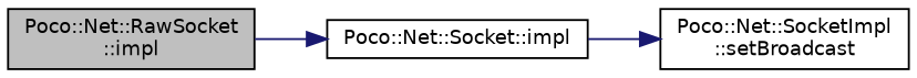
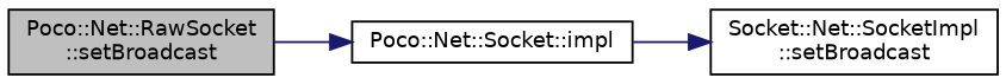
  digraph {
    rankdir=LR
    node [color=black fillcolor=white fontname=Helvetica fontsize=10 shape=record style=filled]
    edge [color=midnightblue fontname=Helvetica fontsize=10 labelfontname=Helvetica labelfontsize=10 style=solid]
-   n1 [fillcolor=grey75 fontcolor=black height=0.2 label="Poco::Net::RawSocket\l::impl" width=0.4]
+   n1 [fillcolor=grey75 fontcolor=black height=0.2 label="Poco::Net::RawSocket\l::setBroadcast" width=0.4]
    n2 [height=0.2 label="Poco::Net::Socket::impl" width=0.4]
-   n3 [height=0.2 label="Poco::Net::SocketImpl\l::setBroadcast" width=0.4]
+   n3 [height=0.2 label="Socket::Net::SocketImpl\l::setBroadcast" width=0.4]
    n1 -> n2
    n2 -> n3
  }
